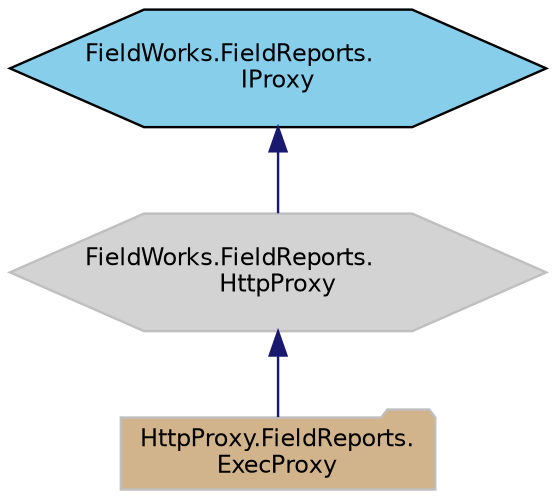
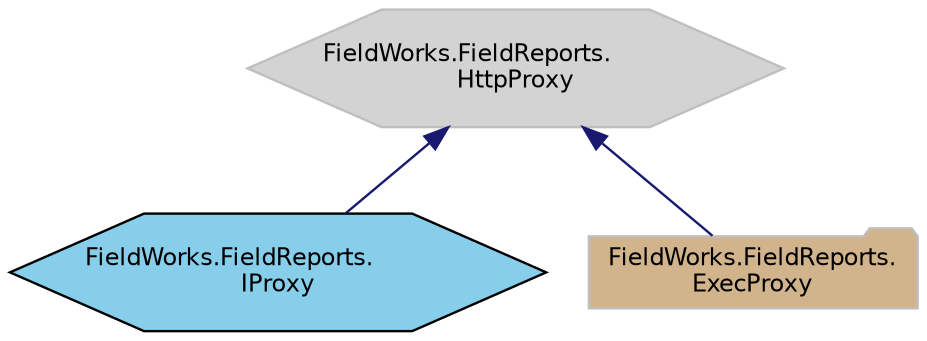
  digraph {
    node [color=grey75 fontname=Helvetica fontsize=10 shape=hexagon style=filled]
    edge [color=midnightblue dir=back fontname=Helvetica fontsize=10 labelfontname=Helvetica labelfontsize=10 style=solid]
    n1 [color=black fillcolor=skyblue fontcolor=black height=0.2 label="FieldWorks.FieldReports.\lIProxy" width=0.4]
    n2 [fillcolor=lightgrey height=0.2 label="FieldWorks.FieldReports.\lHttpProxy" width=0.4]
-   n3 [fillcolor=tan height=0.2 label="HttpProxy.FieldReports.\lExecProxy" shape=folder width=0.4]
-   n1 -> n2
+   n3 [fillcolor=tan height=0.2 label="FieldWorks.FieldReports.\lExecProxy" shape=folder width=0.4]
+   n2 -> n1
    n2 -> n3
  }
